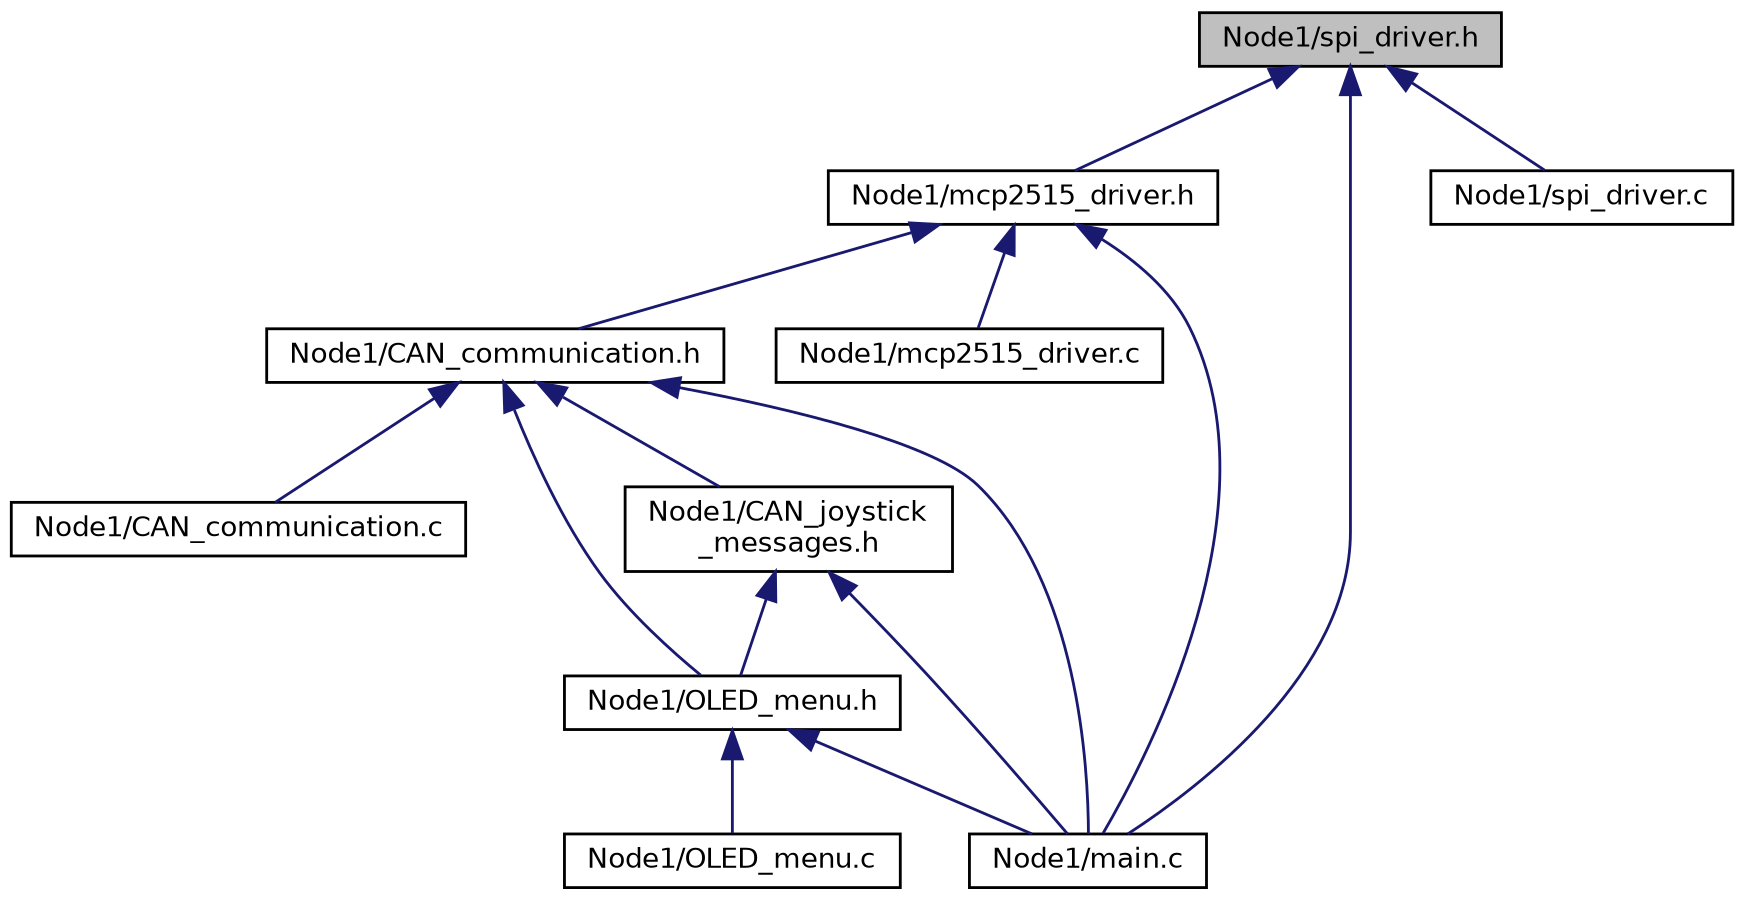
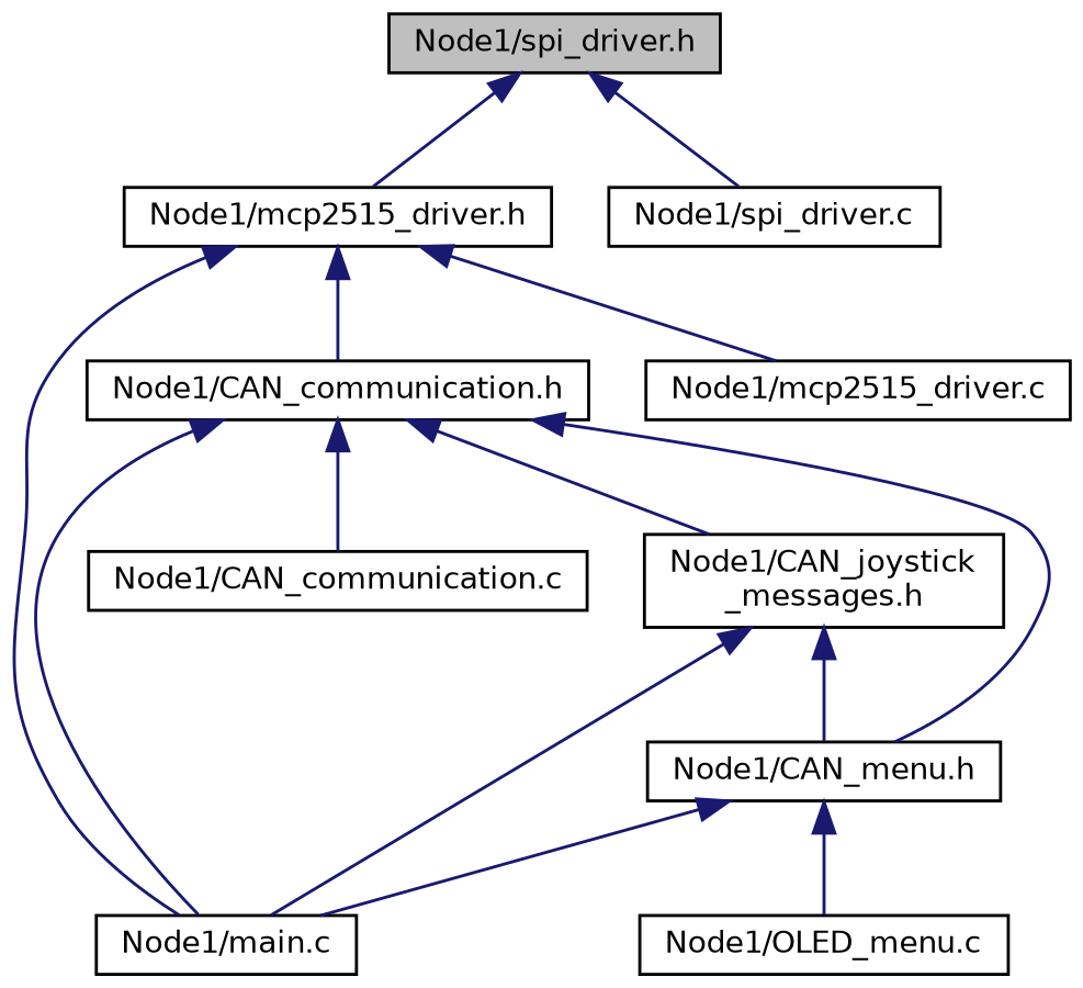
  digraph {
    node [color=black fillcolor=white fontname=Helvetica fontsize=10 shape=record style=filled]
    edge [color=midnightblue dir=back fontname=Helvetica fontsize=10 labelfontname=Helvetica labelfontsize=10 style=solid]
    n1 [fillcolor=grey75 fontcolor=black height=0.2 label="Node1/spi_driver.h" width=0.4]
    n2 [height=0.2 label="Node1/mcp2515_driver.h" width=0.4]
    n3 [height=0.2 label="Node1/main.c" width=0.4]
    n4 [height=0.2 label="Node1/spi_driver.c" width=0.4]
    n5 [height=0.2 label="Node1/CAN_communication.h" width=0.4]
    n6 [height=0.2 label="Node1/mcp2515_driver.c" width=0.4]
    n7 [height=0.2 label="Node1/CAN_communication.c" width=0.4]
    n8 [height=0.2 label="Node1/CAN_joystick\l_messages.h" width=0.4]
-   n9 [height=0.2 label="Node1/OLED_menu.h" width=0.4]
+   n9 [height=0.2 label="Node1/CAN_menu.h" width=0.4]
    n10 [height=0.2 label="Node1/OLED_menu.c" width=0.4]
    n1 -> n2
-   n1 -> n3
    n1 -> n4
    n2 -> n3
    n2 -> n5
    n2 -> n6
    n5 -> n3
    n5 -> n7
    n5 -> n8
    n5 -> n9
    n8 -> n3
    n8 -> n9
    n9 -> n3
    n9 -> n10
  }
